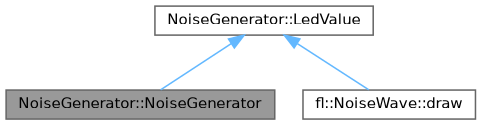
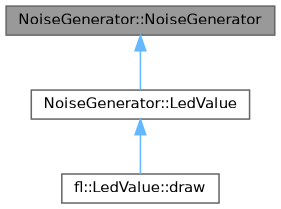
  digraph {
    rankdir=TB
    node [color=grey40 fillcolor=white fontname=Helvetica fontsize=10 shape=box style=filled]
    edge [color=steelblue1 dir=back fontname=Helvetica fontsize=10 labelfontname=Helvetica labelfontsize=10 style=solid]
    n1 [color=gray40 fillcolor=grey60 fontcolor=black height=0.2 label="NoiseGenerator::NoiseGenerator" width=0.4]
    n2 [height=0.2 label="NoiseGenerator::LedValue" width=0.4]
-   n3 [height=0.2 label="fl::NoiseWave::draw" width=0.4]
-   n2 -> n1
+   n3 [height=0.2 label="fl::LedValue::draw" width=0.4]
+   n1 -> n2
    n2 -> n3
  }
